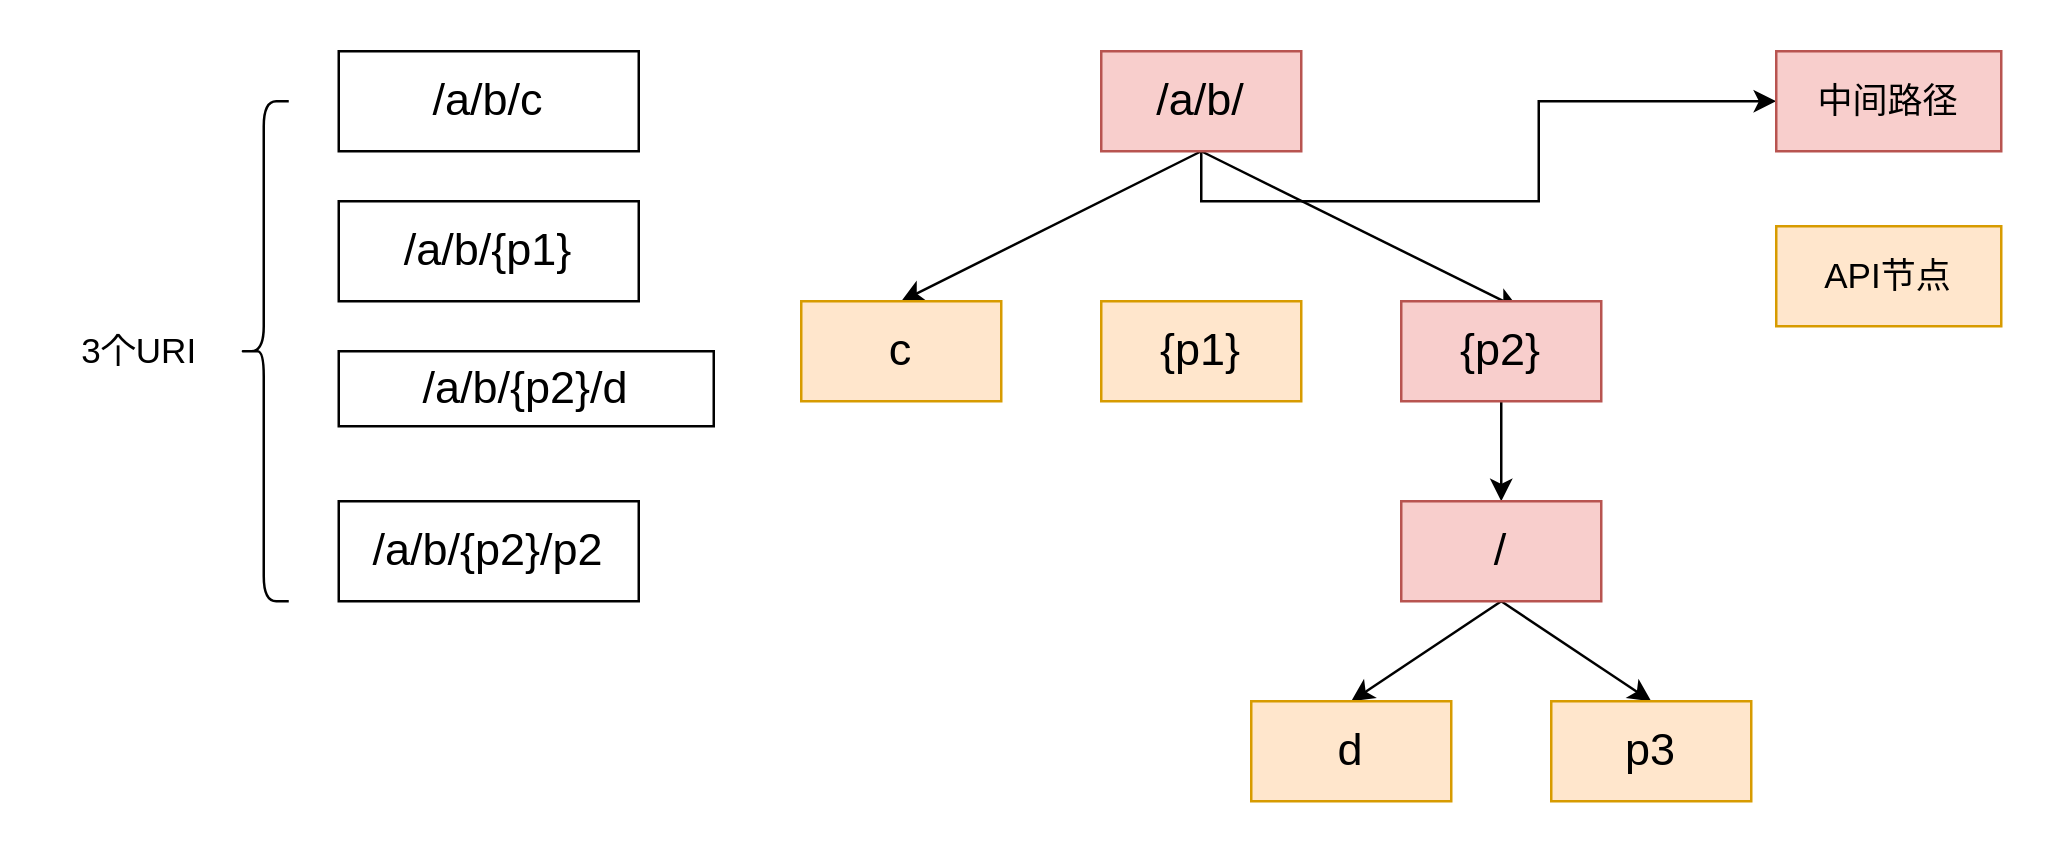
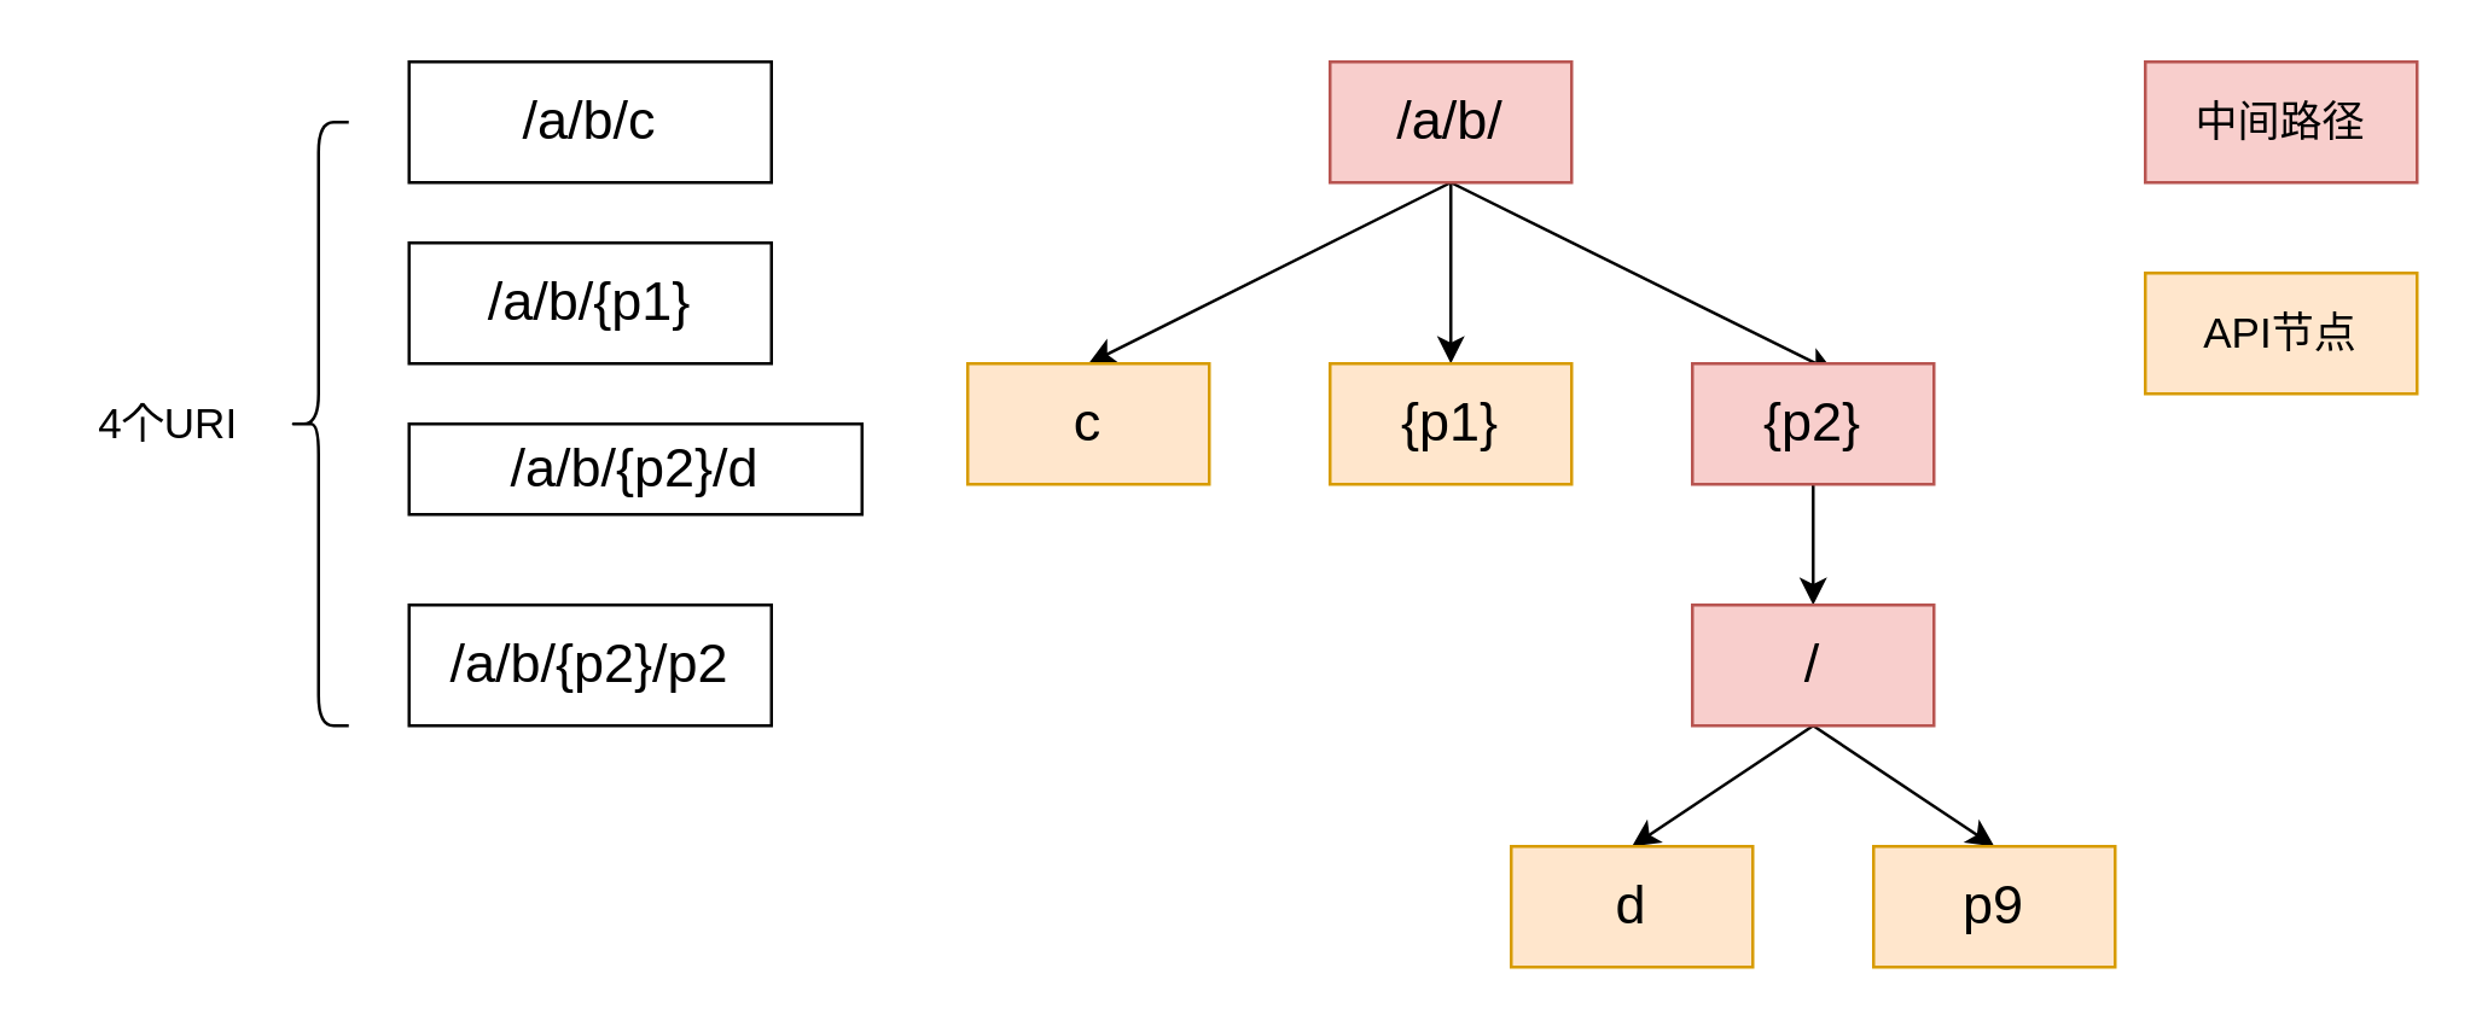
  <mxCell id="0" />
  <mxCell id="1" parent="0" />
  <mxCell id="2" style="rounded=0;orthogonalLoop=1;jettySize=auto;html=1;exitX=0.5;exitY=1;exitDx=0;exitDy=0;entryX=0.5;entryY=0;entryDx=0;entryDy=0;" edge="1" parent="1" source="5" target="6"><mxGeometry relative="1" as="geometry" /></mxCell>
- <mxCell id="3" style="edgeStyle=orthogonalEdgeStyle;rounded=0;orthogonalLoop=1;jettySize=auto;html=1;exitX=0.5;exitY=1;exitDx=0;exitDy=0;" edge="1" parent="1" source="5" target="19"><mxGeometry relative="1" as="geometry" /></mxCell>
+ <mxCell id="3" style="edgeStyle=orthogonalEdgeStyle;rounded=0;orthogonalLoop=1;jettySize=auto;html=1;exitX=0.5;exitY=1;exitDx=0;exitDy=0;entryX=0.5;entryY=0;entryDx=0;entryDy=0;" edge="1" parent="1" source="5" target="7"><mxGeometry relative="1" as="geometry" /></mxCell>
  <mxCell id="4" style="rounded=0;orthogonalLoop=1;jettySize=auto;html=1;exitX=0.5;exitY=1;exitDx=0;exitDy=0;entryX=0.588;entryY=0.075;entryDx=0;entryDy=0;entryPerimeter=0;" edge="1" parent="1" source="5" target="9"><mxGeometry relative="1" as="geometry" /></mxCell>
  <mxCell id="5" value="&lt;font style=&quot;font-size: 18px;&quot;&gt;/a/b/&lt;/font&gt;" style="rounded=0;whiteSpace=wrap;html=1;fillColor=#f8cecc;strokeColor=#b85450;" vertex="1" parent="1"><mxGeometry x="440" y="20" width="80" height="40" as="geometry" /></mxCell>
  <mxCell id="6" value="&lt;font style=&quot;font-size: 18px;&quot;&gt;c&lt;/font&gt;" style="rounded=0;whiteSpace=wrap;html=1;fillColor=#ffe6cc;strokeColor=#d79b00;" vertex="1" parent="1"><mxGeometry x="320" y="120" width="80" height="40" as="geometry" /></mxCell>
  <mxCell id="7" value="&lt;font style=&quot;font-size: 18px;&quot;&gt;{p1}&lt;/font&gt;" style="rounded=0;whiteSpace=wrap;html=1;fillColor=#ffe6cc;strokeColor=#d79b00;" vertex="1" parent="1"><mxGeometry x="440" y="120" width="80" height="40" as="geometry" /></mxCell>
  <mxCell id="8" style="edgeStyle=orthogonalEdgeStyle;rounded=0;orthogonalLoop=1;jettySize=auto;html=1;exitX=0.5;exitY=1;exitDx=0;exitDy=0;entryX=0.5;entryY=0;entryDx=0;entryDy=0;" edge="1" parent="1" source="9" target="12"><mxGeometry relative="1" as="geometry" /></mxCell>
  <mxCell id="9" value="&lt;font style=&quot;font-size: 18px;&quot;&gt;{p2}&lt;/font&gt;" style="rounded=0;whiteSpace=wrap;html=1;fillColor=#f8cecc;strokeColor=#b85450;" vertex="1" parent="1"><mxGeometry x="560" y="120" width="80" height="40" as="geometry" /></mxCell>
  <mxCell id="10" style="rounded=0;orthogonalLoop=1;jettySize=auto;html=1;exitX=0.5;exitY=1;exitDx=0;exitDy=0;entryX=0.5;entryY=0;entryDx=0;entryDy=0;" edge="1" parent="1" source="12" target="14"><mxGeometry relative="1" as="geometry" /></mxCell>
  <mxCell id="11" style="rounded=0;orthogonalLoop=1;jettySize=auto;html=1;exitX=0.5;exitY=1;exitDx=0;exitDy=0;entryX=0.5;entryY=0;entryDx=0;entryDy=0;" edge="1" parent="1" source="12" target="13"><mxGeometry relative="1" as="geometry" /></mxCell>
  <mxCell id="12" value="&lt;font style=&quot;font-size: 18px;&quot;&gt;/&lt;/font&gt;" style="rounded=0;whiteSpace=wrap;html=1;fillColor=#f8cecc;strokeColor=#b85450;" vertex="1" parent="1"><mxGeometry x="560" y="200" width="80" height="40" as="geometry" /></mxCell>
  <mxCell id="13" value="&lt;font style=&quot;font-size: 18px;&quot;&gt;d&lt;/font&gt;" style="rounded=0;whiteSpace=wrap;html=1;fillColor=#ffe6cc;strokeColor=#d79b00;" vertex="1" parent="1"><mxGeometry x="500" y="280" width="80" height="40" as="geometry" /></mxCell>
- <mxCell id="14" value="&lt;font style=&quot;font-size: 18px;&quot;&gt;p3&lt;/font&gt;" style="rounded=0;whiteSpace=wrap;html=1;fillColor=#ffe6cc;strokeColor=#d79b00;" vertex="1" parent="1"><mxGeometry x="620" y="280" width="80" height="40" as="geometry" /></mxCell>
+ <mxCell id="14" value="&lt;font style=&quot;font-size: 18px;&quot;&gt;p9&lt;/font&gt;" style="rounded=0;whiteSpace=wrap;html=1;fillColor=#ffe6cc;strokeColor=#d79b00;" vertex="1" parent="1"><mxGeometry x="620" y="280" width="80" height="40" as="geometry" /></mxCell>
  <mxCell id="15" value="&lt;font style=&quot;font-size: 18px;&quot;&gt;/a/b/c&lt;/font&gt;" style="rounded=0;whiteSpace=wrap;html=1;" vertex="1" parent="1"><mxGeometry x="135" y="20" width="120" height="40" as="geometry" /></mxCell>
  <mxCell id="16" value="&lt;font style=&quot;font-size: 18px;&quot;&gt;/a/b/{p1}&lt;/font&gt;" style="rounded=0;whiteSpace=wrap;html=1;" vertex="1" parent="1"><mxGeometry x="135" y="80" width="120" height="40" as="geometry" /></mxCell>
  <mxCell id="17" value="&lt;font style=&quot;font-size: 18px;&quot;&gt;/a/b/{p2}/d&lt;/font&gt;" style="rounded=0;whiteSpace=wrap;html=1;" vertex="1" parent="1"><mxGeometry x="135" y="140" width="150" height="30" as="geometry" /></mxCell>
  <mxCell id="18" value="&lt;font style=&quot;font-size: 18px;&quot;&gt;/a/b/{p2}/p2&lt;/font&gt;" style="rounded=0;whiteSpace=wrap;html=1;" vertex="1" parent="1"><mxGeometry x="135" y="200" width="120" height="40" as="geometry" /></mxCell>
  <mxCell id="19" value="&lt;font style=&quot;font-size: 14px;&quot;&gt;中间路径&lt;/font&gt;" style="rounded=0;whiteSpace=wrap;html=1;fillColor=#f8cecc;strokeColor=#b85450;" vertex="1" parent="1"><mxGeometry x="710" y="20" width="90" height="40" as="geometry" /></mxCell>
  <mxCell id="20" value="&lt;font style=&quot;font-size: 14px;&quot;&gt;API节点&lt;/font&gt;" style="rounded=0;whiteSpace=wrap;html=1;fillColor=#ffe6cc;strokeColor=#d79b00;" vertex="1" parent="1"><mxGeometry x="710" y="90" width="90" height="40" as="geometry" /></mxCell>
  <mxCell id="21" value="" style="shape=curlyBracket;whiteSpace=wrap;html=1;rounded=1;labelPosition=left;verticalLabelPosition=middle;align=right;verticalAlign=middle;" vertex="1" parent="1"><mxGeometry x="95" y="40" width="20" height="200" as="geometry" /></mxCell>
- <mxCell id="22" value="&lt;font style=&quot;font-size: 14px;&quot;&gt;3个URI&lt;/font&gt;" style="text;html=1;align=center;verticalAlign=middle;resizable=0;points=[];autosize=1;strokeColor=none;fillColor=none;" vertex="1" parent="1"><mxGeometry x="20" y="125" width="70" height="30" as="geometry" /></mxCell>
+ <mxCell id="22" value="&lt;font style=&quot;font-size: 14px;&quot;&gt;4个URI&lt;/font&gt;" style="text;html=1;align=center;verticalAlign=middle;resizable=0;points=[];autosize=1;strokeColor=none;fillColor=none;" vertex="1" parent="1"><mxGeometry x="20" y="125" width="70" height="30" as="geometry" /></mxCell>
